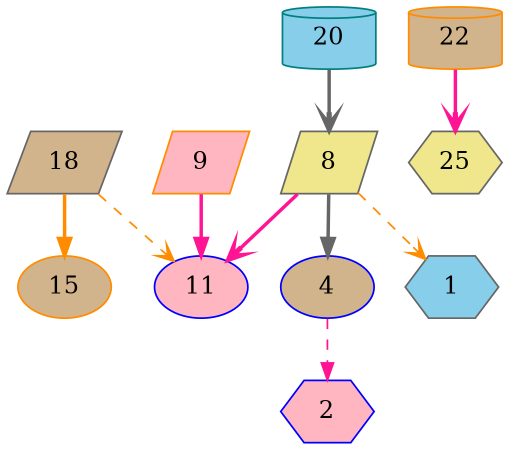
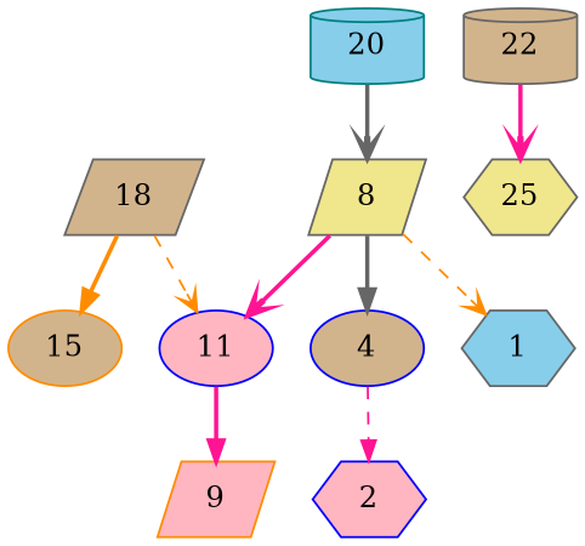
  digraph {
    node [color=gray40 fillcolor=tan shape=parallelogram style=filled]
    edge [arrowhead=vee color=deeppink style=bold]
    8 [fillcolor=khaki]
    4 [color=blue shape=ellipse]
    11 [color=blue fillcolor=lightpink shape=ellipse]
    1 [fillcolor=skyblue shape=hexagon]
    2 [color=blue fillcolor=lightpink shape=hexagon]
    9 [color=darkorange fillcolor=lightpink]
    18
    15 [color=darkorange shape=ellipse]
    20 [color=teal fillcolor=skyblue shape=cylinder]
-   22 [color=darkorange shape=cylinder]
+   22 [shape=cylinder]
    25 [fillcolor=khaki shape=hexagon]
    8 -> 4 [arrowhead=normal color=gray40]
    8 -> 11
    8 -> 1 [color=darkorange style=dashed]
    4 -> 2 [arrowhead=normal style=dashed]
-   9 -> 11 [arrowhead=normal]
+   11 -> 9 [arrowhead=normal]
    18 -> 11 [color=darkorange style=dashed]
    18 -> 15 [arrowhead=normal color=darkorange]
    20 -> 8 [color=gray40]
    22 -> 25
  }
